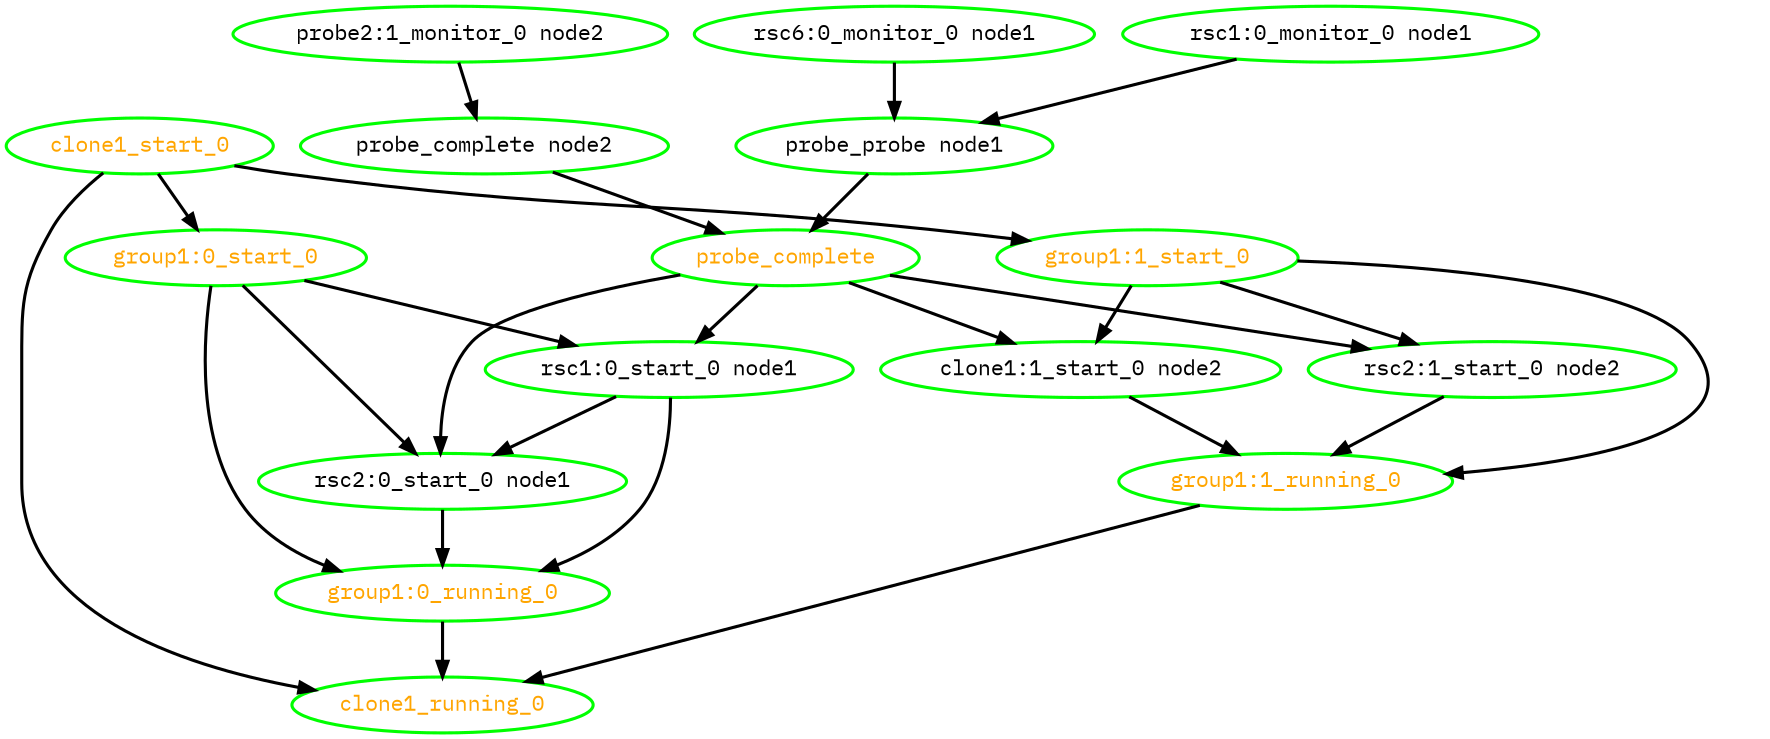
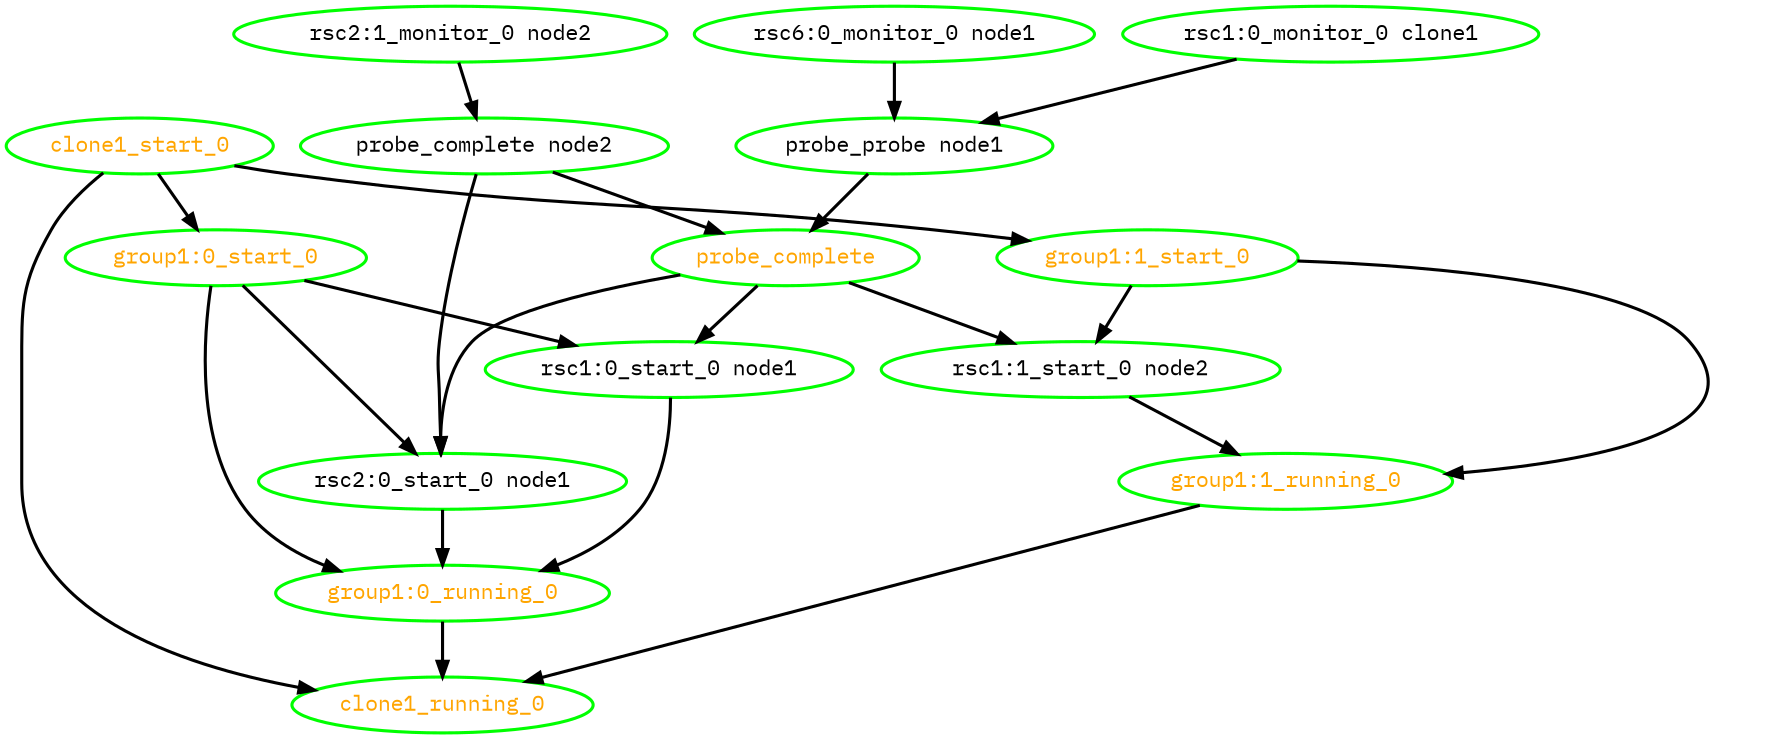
  digraph {
    fontname="IBM Plex Mono"
    node [color=green fontcolor=black fontname="IBM Plex Mono" style=bold]
    edge [fontname="IBM Plex Mono" style=bold]
    clone1_running_0 [fontcolor=orange]
    clone1_start_0 [fontcolor=orange]
    "group1:0_start_0" [fontcolor=orange]
    "group1:1_start_0" [fontcolor=orange]
    "group1:0_running_0" [fontcolor=orange]
    "rsc1:0_start_0 node1"
    "rsc2:0_start_0 node1"
    "group1:1_running_0" [fontcolor=orange]
-   "rsc1:1_start_0 node2" [label="clone1:1_start_0 node2"]
-   "rsc2:1_start_0 node2"
+   "rsc1:1_start_0 node2"
    n11 [label="probe_probe node1"]
    probe_complete [fontcolor=orange]
    "probe_complete node2"
-   "rsc1:0_monitor_0 node1"
+   "rsc1:0_monitor_0 node1" [label="rsc1:0_monitor_0 clone1"]
    n15 [label="rsc6:0_monitor_0 node1"]
-   "rsc2:1_monitor_0 node2" [label="probe2:1_monitor_0 node2"]
+   "rsc2:1_monitor_0 node2"
    clone1_start_0 -> clone1_running_0
    clone1_start_0 -> "group1:0_start_0"
    clone1_start_0 -> "group1:1_start_0"
    "group1:0_start_0" -> "group1:0_running_0"
    "group1:0_start_0" -> "rsc1:0_start_0 node1"
    "group1:0_start_0" -> "rsc2:0_start_0 node1"
    "group1:1_start_0" -> "group1:1_running_0"
    "group1:1_start_0" -> "rsc1:1_start_0 node2"
-   "group1:1_start_0" -> "rsc2:1_start_0 node2"
    "group1:0_running_0" -> clone1_running_0
    "rsc1:0_start_0 node1" -> "group1:0_running_0"
-   "rsc1:0_start_0 node1" -> "rsc2:0_start_0 node1"
+   "probe_complete node2" -> "rsc2:0_start_0 node1"
    "rsc2:0_start_0 node1" -> "group1:0_running_0"
    "group1:1_running_0" -> clone1_running_0
    "rsc1:1_start_0 node2" -> "group1:1_running_0"
-   "rsc2:1_start_0 node2" -> "group1:1_running_0"
    n11 -> probe_complete
    probe_complete -> "rsc1:0_start_0 node1"
    probe_complete -> "rsc2:0_start_0 node1"
    probe_complete -> "rsc1:1_start_0 node2"
-   probe_complete -> "rsc2:1_start_0 node2"
    "probe_complete node2" -> probe_complete
    "rsc1:0_monitor_0 node1" -> n11
    n15 -> n11
    "rsc2:1_monitor_0 node2" -> "probe_complete node2"
  }
